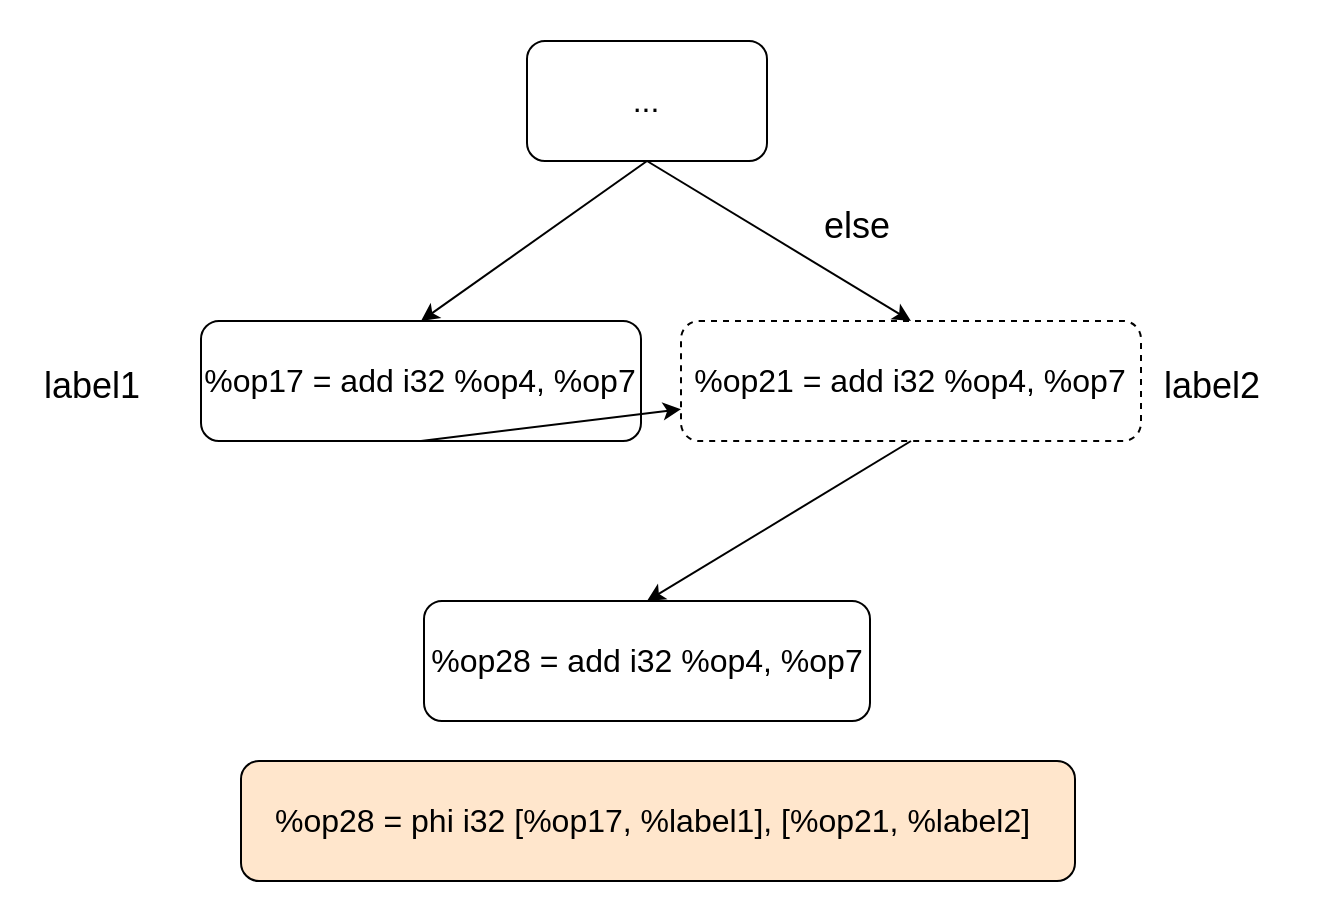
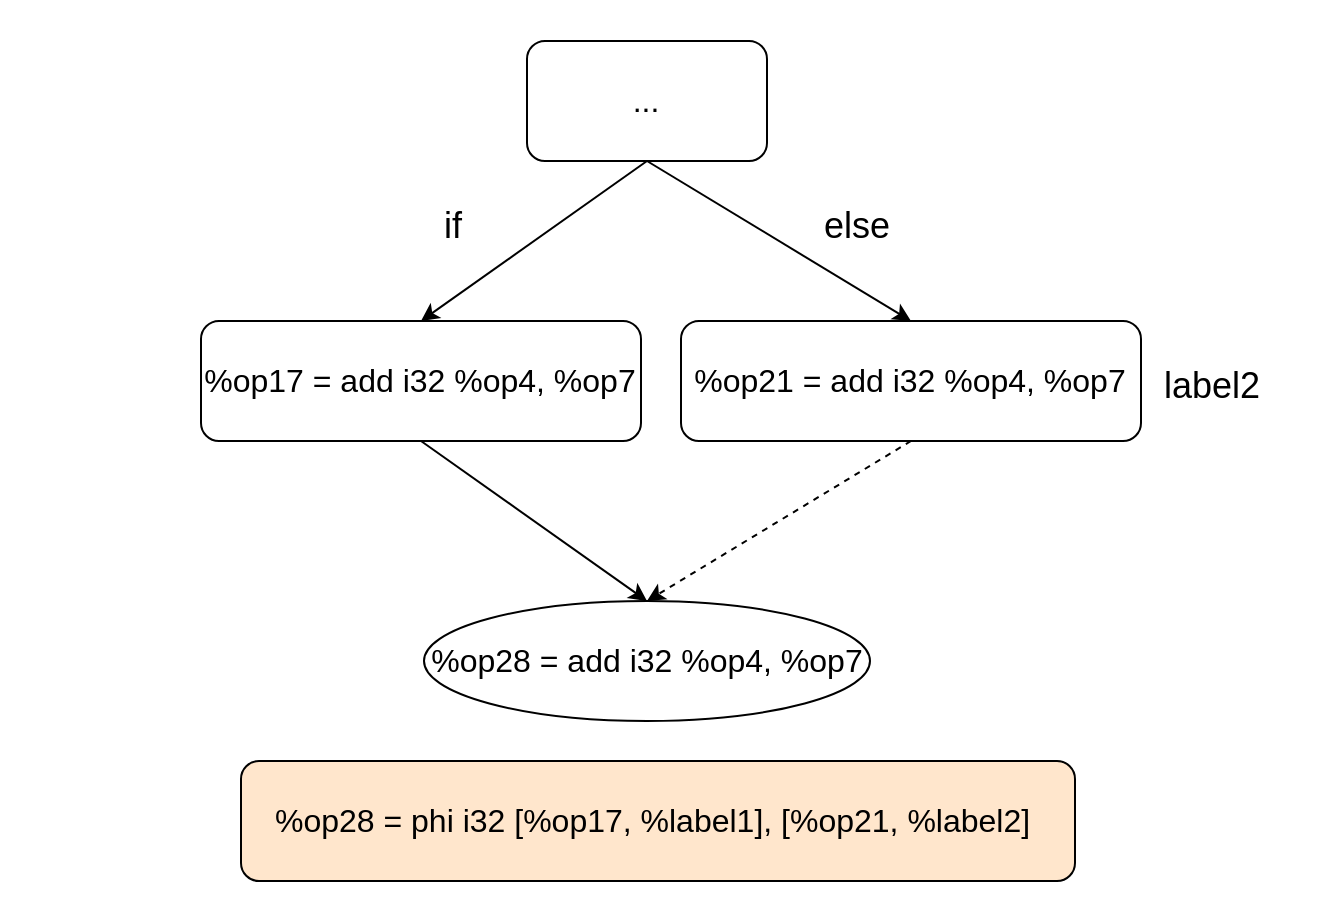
  <mxCell id="0" />
  <mxCell id="1" parent="0" />
  <mxCell id="2" value="&lt;font style=&quot;font-size: 16px&quot;&gt;%op17 = add i32 %op4, %op7&lt;/font&gt;" style="rounded=1;whiteSpace=wrap;html=1;" parent="1" vertex="1"><mxGeometry x="100" y="160" width="220" height="60" as="geometry" /></mxCell>
- <mxCell id="3" value="&lt;span style=&quot;white-space: normal&quot;&gt;&lt;font style=&quot;font-size: 16px&quot;&gt;%op21 = add i32 %op4, %op7&lt;/font&gt;&lt;/span&gt;" style="rounded=1;whiteSpace=wrap;html=1;dashed=1;" parent="1" vertex="1"><mxGeometry x="340" y="160" width="230" height="60" as="geometry" /></mxCell>
+ <mxCell id="3" value="&lt;span style=&quot;white-space: normal&quot;&gt;&lt;font style=&quot;font-size: 16px&quot;&gt;%op21 = add i32 %op4, %op7&lt;/font&gt;&lt;/span&gt;" style="rounded=1;whiteSpace=wrap;html=1;" parent="1" vertex="1"><mxGeometry x="340" y="160" width="230" height="60" as="geometry" /></mxCell>
  <mxCell id="4" value="&lt;font style=&quot;font-size: 16px&quot;&gt;...&lt;/font&gt;" style="rounded=1;whiteSpace=wrap;html=1;" parent="1" vertex="1"><mxGeometry x="263" y="20" width="120" height="60" as="geometry" /></mxCell>
- <mxCell id="5" value="&lt;span style=&quot;white-space: normal&quot;&gt;&lt;font style=&quot;font-size: 16px&quot;&gt;%op28 = add i32 %op4, %op7&lt;/font&gt;&lt;/span&gt;" style="rounded=1;whiteSpace=wrap;html=1;" parent="1" vertex="1"><mxGeometry x="211.5" y="300" width="223" height="60" as="geometry" /></mxCell>
+ <mxCell id="5" value="&lt;span style=&quot;white-space: normal&quot;&gt;&lt;font style=&quot;font-size: 16px&quot;&gt;%op28 = add i32 %op4, %op7&lt;/font&gt;&lt;/span&gt;" style="ellipse;whiteSpace=wrap;html=1;" parent="1" vertex="1"><mxGeometry x="211.5" y="300" width="223" height="60" as="geometry" /></mxCell>
  <mxCell id="6" value="" style="endArrow=classic;html=1;entryX=0.5;entryY=0;entryDx=0;entryDy=0;exitX=0.5;exitY=1;exitDx=0;exitDy=0;" parent="1" source="4" target="2" edge="1"><mxGeometry width="50" height="50" relative="1" as="geometry"><mxPoint x="40" y="80" as="sourcePoint" /><mxPoint x="90" y="30" as="targetPoint" /></mxGeometry></mxCell>
+ <mxCell id="7" value="&lt;font style=&quot;font-size: 18px&quot;&gt;if&lt;/font&gt;" style="text;html=1;resizable=0;points=[];autosize=1;align=left;verticalAlign=top;spacingTop=-4;" parent="1" vertex="1"><mxGeometry x="220" y="100" width="20" height="20" as="geometry" /></mxCell>
  <mxCell id="8" value="" style="endArrow=classic;html=1;entryX=0.5;entryY=0;entryDx=0;entryDy=0;exitX=0.5;exitY=1;exitDx=0;exitDy=0;" parent="1" source="4" target="3" edge="1"><mxGeometry width="50" height="50" relative="1" as="geometry"><mxPoint x="40" y="100" as="sourcePoint" /><mxPoint x="90" y="50" as="targetPoint" /></mxGeometry></mxCell>
- <mxCell id="9" value="" style="endArrow=classic;html=1;exitX=0.5;exitY=1;exitDx=0;exitDy=0;" parent="1" source="2" target="3" edge="1"><mxGeometry width="50" height="50" relative="1" as="geometry"><mxPoint x="80" y="430" as="sourcePoint" /><mxPoint x="130" y="380" as="targetPoint" /></mxGeometry></mxCell>
- <mxCell id="10" value="" style="endArrow=classic;html=1;entryX=0.5;entryY=0;entryDx=0;entryDy=0;exitX=0.5;exitY=1;exitDx=0;exitDy=0;" parent="1" source="3" target="5" edge="1"><mxGeometry width="50" height="50" relative="1" as="geometry"><mxPoint x="470" y="340" as="sourcePoint" /><mxPoint x="520" y="290" as="targetPoint" /></mxGeometry></mxCell>
+ <mxCell id="9" value="" style="endArrow=classic;html=1;entryX=0.5;entryY=0;entryDx=0;entryDy=0;exitX=0.5;exitY=1;exitDx=0;exitDy=0;" parent="1" source="2" target="5" edge="1"><mxGeometry width="50" height="50" relative="1" as="geometry"><mxPoint x="80" y="430" as="sourcePoint" /><mxPoint x="130" y="380" as="targetPoint" /></mxGeometry></mxCell>
+ <mxCell id="10" value="" style="endArrow=classic;html=1;entryX=0.5;entryY=0;entryDx=0;entryDy=0;exitX=0.5;exitY=1;exitDx=0;exitDy=0;dashed=1;" parent="1" source="3" target="5" edge="1"><mxGeometry width="50" height="50" relative="1" as="geometry"><mxPoint x="470" y="340" as="sourcePoint" /><mxPoint x="520" y="290" as="targetPoint" /></mxGeometry></mxCell>
  <mxCell id="11" value="&lt;font style=&quot;font-size: 16px&quot;&gt;%op28 = phi i32 [%op17, %label1], [%op21, %label2]&amp;nbsp;&lt;/font&gt;" style="rounded=1;whiteSpace=wrap;html=1;fillColor=#ffe6cc;" parent="1" vertex="1"><mxGeometry x="120" y="380" width="417" height="60" as="geometry" /></mxCell>
- <mxCell id="12" value="&lt;font style=&quot;font-size: 18px&quot;&gt;label1&lt;/font&gt;" style="text;html=1;resizable=0;points=[];autosize=1;align=left;verticalAlign=top;spacingTop=-4;" parent="1" vertex="1"><mxGeometry x="20" y="180" width="60" height="20" as="geometry" /></mxCell>
  <mxCell id="13" value="&lt;font style=&quot;font-size: 18px&quot;&gt;label2&lt;/font&gt;" style="text;html=1;resizable=0;points=[];autosize=1;align=left;verticalAlign=top;spacingTop=-4;" parent="1" vertex="1"><mxGeometry x="580" y="180" width="60" height="20" as="geometry" /></mxCell>
  <mxCell id="14" value="&lt;font style=&quot;font-size: 18px&quot;&gt;else&lt;/font&gt;" style="text;html=1;resizable=0;points=[];autosize=1;align=left;verticalAlign=top;spacingTop=-4;" parent="1" vertex="1"><mxGeometry x="410" y="100" width="50" height="20" as="geometry" /></mxCell>
